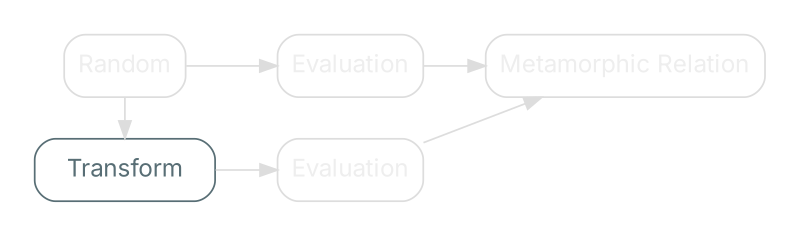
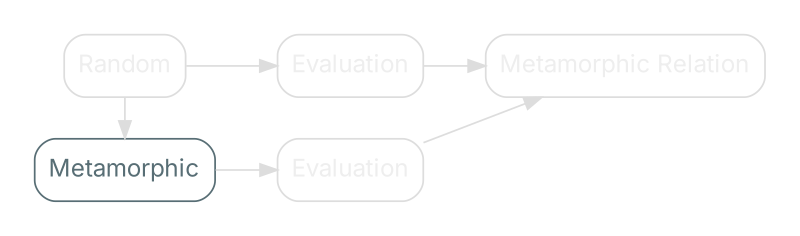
  digraph {
    rankdir=LR
    node [color="#dddddd" fillcolor="#ffffff" fontcolor="#eeeeee" fontname="Inter,Arial" shape=rectangle style="rounded,filled"]
    edge [color="#dddddd" fontcolor="#000000" fontname="Inter,Arial" fontsize=11]
    n1 [label=Random]
    Evaluation
    n3 [label="Metamorphic Relation"]
-   n4 [color="#586E75" fontcolor="#586E75" label=Transform]
+   n4 [color="#586E75" fontcolor="#586E75" label=Metamorphic]
    n5 [label=Evaluation]
    subgraph cluster_1 {
      color=transparent
      n1
      Evaluation
      n3
    }
    subgraph cluster_2 {
      color=transparent
      n4
      n5
    }
    n1 -> Evaluation
    n1 -> n4 [constraint=false]
    Evaluation -> n3
    n4 -> n5
    n5 -> n3
  }
